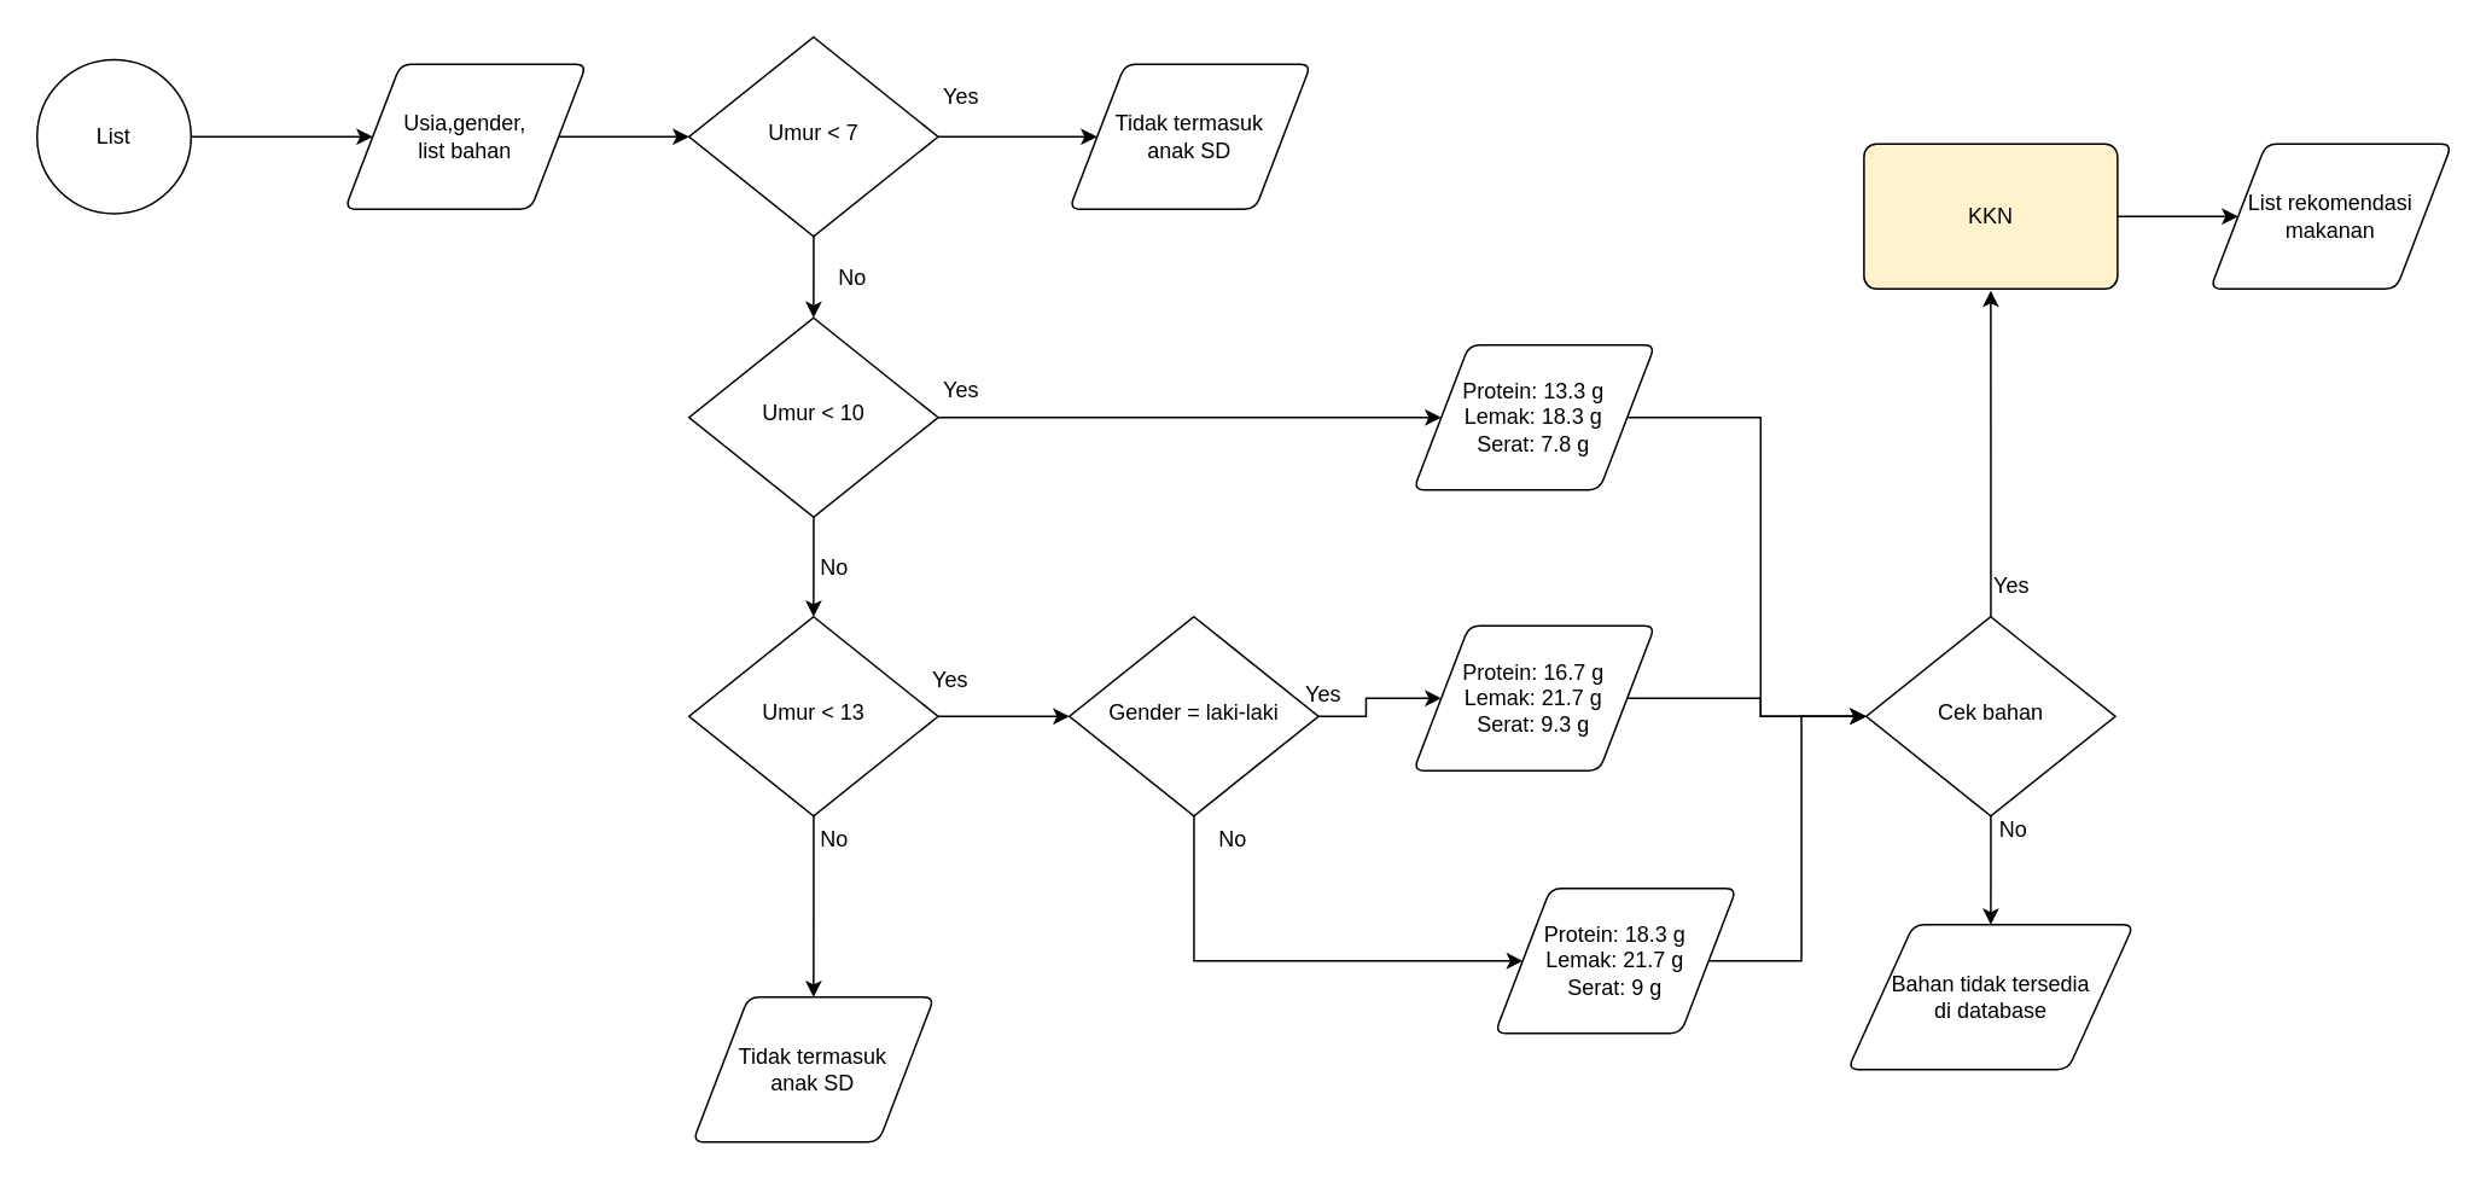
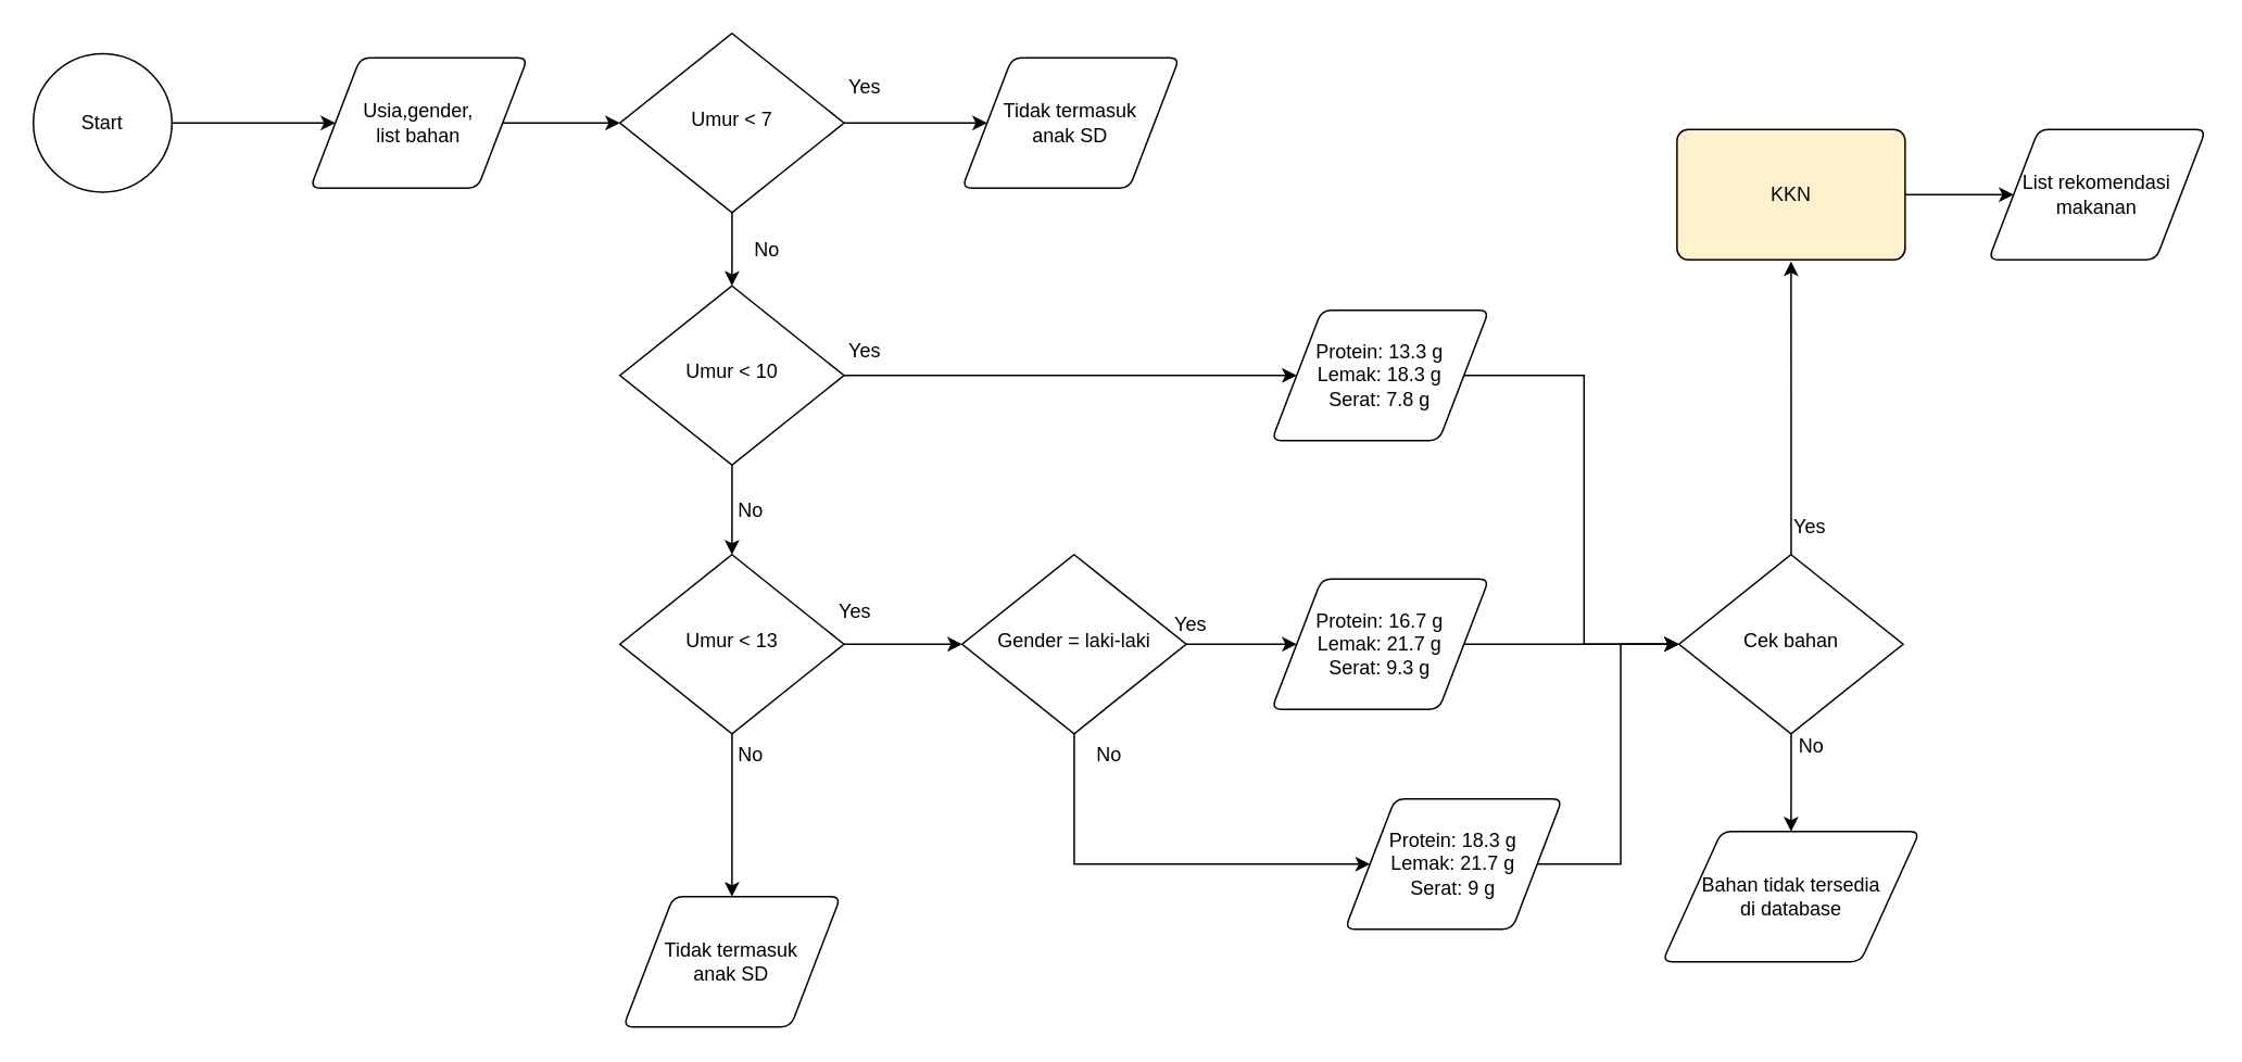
  <mxCell id="0" />
  <mxCell id="1" parent="0" />
  <mxCell id="2" style="edgeStyle=orthogonalEdgeStyle;rounded=0;orthogonalLoop=1;jettySize=auto;html=1;" edge="1" parent="1" source="4" target="9"><mxGeometry relative="1" as="geometry" /></mxCell>
  <mxCell id="3" style="edgeStyle=orthogonalEdgeStyle;rounded=0;orthogonalLoop=1;jettySize=auto;html=1;entryX=0.5;entryY=0;entryDx=0;entryDy=0;" edge="1" parent="1" source="4" target="12"><mxGeometry relative="1" as="geometry" /></mxCell>
  <mxCell id="4" value="Umur &amp;lt; 7" style="rhombus;whiteSpace=wrap;html=1;shadow=0;fontFamily=Helvetica;fontSize=12;align=center;strokeWidth=1;spacing=6;spacingTop=-4;" parent="1" vertex="1"><mxGeometry x="380" y="20" width="137.5" height="110" as="geometry" /></mxCell>
  <mxCell id="5" style="edgeStyle=orthogonalEdgeStyle;rounded=0;orthogonalLoop=1;jettySize=auto;html=1;entryX=0;entryY=0.5;entryDx=0;entryDy=0;" edge="1" parent="1" source="6" target="4"><mxGeometry relative="1" as="geometry" /></mxCell>
  <mxCell id="6" value="Usia,gender,&lt;div&gt;list bahan&lt;/div&gt;" style="shape=parallelogram;html=1;strokeWidth=1;perimeter=parallelogramPerimeter;whiteSpace=wrap;rounded=1;arcSize=12;size=0.23;" vertex="1" parent="1"><mxGeometry x="190" y="35" width="133.33" height="80" as="geometry" /></mxCell>
  <mxCell id="7" style="edgeStyle=orthogonalEdgeStyle;rounded=0;orthogonalLoop=1;jettySize=auto;html=1;entryX=0;entryY=0.5;entryDx=0;entryDy=0;" edge="1" parent="1" source="8" target="6"><mxGeometry relative="1" as="geometry" /></mxCell>
- <mxCell id="8" value="List" style="strokeWidth=1;html=1;shape=mxgraph.flowchart.start_2;whiteSpace=wrap;" vertex="1" parent="1"><mxGeometry x="20" y="32.5" width="85" height="85" as="geometry" /></mxCell>
+ <mxCell id="8" value="Start" style="strokeWidth=1;html=1;shape=mxgraph.flowchart.start_2;whiteSpace=wrap;" vertex="1" parent="1"><mxGeometry x="20" y="32.5" width="85" height="85" as="geometry" /></mxCell>
  <mxCell id="9" value="Tidak termasuk&lt;div&gt;anak SD&lt;/div&gt;" style="shape=parallelogram;html=1;strokeWidth=1;perimeter=parallelogramPerimeter;whiteSpace=wrap;rounded=1;arcSize=12;size=0.23;" vertex="1" parent="1"><mxGeometry x="590" y="35" width="133.33" height="80" as="geometry" /></mxCell>
  <mxCell id="10" style="edgeStyle=orthogonalEdgeStyle;rounded=0;orthogonalLoop=1;jettySize=auto;html=1;entryX=0.5;entryY=0;entryDx=0;entryDy=0;" edge="1" parent="1" source="12" target="15"><mxGeometry relative="1" as="geometry" /></mxCell>
  <mxCell id="11" style="edgeStyle=orthogonalEdgeStyle;rounded=0;orthogonalLoop=1;jettySize=auto;html=1;entryX=0;entryY=0.5;entryDx=0;entryDy=0;" edge="1" parent="1" source="12" target="23"><mxGeometry relative="1" as="geometry" /></mxCell>
  <mxCell id="12" value="Umur &amp;lt; 10" style="rhombus;whiteSpace=wrap;html=1;shadow=0;fontFamily=Helvetica;fontSize=12;align=center;strokeWidth=1;spacing=6;spacingTop=-4;" vertex="1" parent="1"><mxGeometry x="380" y="175" width="137.5" height="110" as="geometry" /></mxCell>
  <mxCell id="13" style="edgeStyle=orthogonalEdgeStyle;rounded=0;orthogonalLoop=1;jettySize=auto;html=1;entryX=0.5;entryY=0;entryDx=0;entryDy=0;" edge="1" parent="1" source="15" target="16"><mxGeometry relative="1" as="geometry" /></mxCell>
  <mxCell id="14" style="edgeStyle=orthogonalEdgeStyle;rounded=0;orthogonalLoop=1;jettySize=auto;html=1;entryX=0;entryY=0.5;entryDx=0;entryDy=0;" edge="1" parent="1" source="15" target="19"><mxGeometry relative="1" as="geometry" /></mxCell>
  <mxCell id="15" value="Umur &amp;lt; 13" style="rhombus;whiteSpace=wrap;html=1;shadow=0;fontFamily=Helvetica;fontSize=12;align=center;strokeWidth=1;spacing=6;spacingTop=-4;" vertex="1" parent="1"><mxGeometry x="380" y="340" width="137.5" height="110" as="geometry" /></mxCell>
  <mxCell id="16" value="Tidak termasuk&lt;div&gt;anak SD&lt;/div&gt;" style="shape=parallelogram;html=1;strokeWidth=1;perimeter=parallelogramPerimeter;whiteSpace=wrap;rounded=1;arcSize=12;size=0.23;" vertex="1" parent="1"><mxGeometry x="382.08" y="550" width="133.33" height="80" as="geometry" /></mxCell>
  <mxCell id="17" style="edgeStyle=orthogonalEdgeStyle;rounded=0;orthogonalLoop=1;jettySize=auto;html=1;entryX=0;entryY=0.5;entryDx=0;entryDy=0;" edge="1" parent="1" source="19" target="21"><mxGeometry relative="1" as="geometry" /></mxCell>
  <mxCell id="18" style="edgeStyle=orthogonalEdgeStyle;rounded=0;orthogonalLoop=1;jettySize=auto;html=1;entryX=0;entryY=0.5;entryDx=0;entryDy=0;" edge="1" parent="1" source="19" target="25"><mxGeometry relative="1" as="geometry"><Array as="points"><mxPoint x="659" y="530" /></Array></mxGeometry></mxCell>
  <mxCell id="19" value="Gender = laki-laki" style="rhombus;whiteSpace=wrap;html=1;shadow=0;fontFamily=Helvetica;fontSize=12;align=center;strokeWidth=1;spacing=6;spacingTop=-4;" vertex="1" parent="1"><mxGeometry x="590" y="340" width="137.5" height="110" as="geometry" /></mxCell>
  <mxCell id="20" style="edgeStyle=orthogonalEdgeStyle;rounded=0;orthogonalLoop=1;jettySize=auto;html=1;entryX=0;entryY=0.5;entryDx=0;entryDy=0;" edge="1" parent="1" source="21" target="28"><mxGeometry relative="1" as="geometry" /></mxCell>
- <mxCell id="21" value="Protein: 16.7 g&lt;div&gt;Lemak: 21.7 g&lt;/div&gt;&lt;div&gt;Serat: 9.3 g&lt;/div&gt;" style="shape=parallelogram;html=1;strokeWidth=1;perimeter=parallelogramPerimeter;whiteSpace=wrap;rounded=1;arcSize=12;size=0.23;" vertex="1" parent="1"><mxGeometry x="780" y="345" width="133.33" height="80" as="geometry" /></mxCell>
- <mxCell id="22" style="edgeStyle=orthogonalEdgeStyle;rounded=0;orthogonalLoop=1;jettySize=auto;html=1;entryX=0;entryY=0.5;entryDx=0;entryDy=0;endArrow=open;" edge="1" parent="1" source="23" target="28"><mxGeometry relative="1" as="geometry" /></mxCell>
+ <mxCell id="21" value="Protein: 16.7 g&lt;div&gt;Lemak: 21.7 g&lt;/div&gt;&lt;div&gt;Serat: 9.3 g&lt;/div&gt;" style="shape=parallelogram;html=1;strokeWidth=1;perimeter=parallelogramPerimeter;whiteSpace=wrap;rounded=1;arcSize=12;size=0.23;" vertex="1" parent="1"><mxGeometry x="780" y="355" width="133.33" height="80" as="geometry" /></mxCell>
+ <mxCell id="22" style="edgeStyle=orthogonalEdgeStyle;rounded=0;orthogonalLoop=1;jettySize=auto;html=1;entryX=0;entryY=0.5;entryDx=0;entryDy=0;" edge="1" parent="1" source="23" target="28"><mxGeometry relative="1" as="geometry" /></mxCell>
  <mxCell id="23" value="Protein: 13.3 g&lt;div&gt;Lemak: 18.3 g&lt;/div&gt;&lt;div&gt;Serat: 7.8 g&lt;/div&gt;" style="shape=parallelogram;html=1;strokeWidth=1;perimeter=parallelogramPerimeter;whiteSpace=wrap;rounded=1;arcSize=12;size=0.23;" vertex="1" parent="1"><mxGeometry x="780" y="190" width="133.33" height="80" as="geometry" /></mxCell>
  <mxCell id="24" style="edgeStyle=orthogonalEdgeStyle;rounded=0;orthogonalLoop=1;jettySize=auto;html=1;entryX=0;entryY=0.5;entryDx=0;entryDy=0;" edge="1" parent="1" source="25" target="28"><mxGeometry relative="1" as="geometry" /></mxCell>
  <mxCell id="25" value="Protein: 18.3 g&lt;div&gt;Lemak: 21.7 g&lt;/div&gt;&lt;div&gt;Serat: 9 g&lt;/div&gt;" style="shape=parallelogram;html=1;strokeWidth=1;perimeter=parallelogramPerimeter;whiteSpace=wrap;rounded=1;arcSize=12;size=0.23;" vertex="1" parent="1"><mxGeometry x="825" y="490" width="133.33" height="80" as="geometry" /></mxCell>
  <mxCell id="26" style="edgeStyle=orthogonalEdgeStyle;rounded=0;orthogonalLoop=1;jettySize=auto;html=1;" edge="1" parent="1" source="28"><mxGeometry relative="1" as="geometry"><mxPoint x="1098.75" y="160" as="targetPoint" /></mxGeometry></mxCell>
  <mxCell id="27" style="edgeStyle=orthogonalEdgeStyle;rounded=0;orthogonalLoop=1;jettySize=auto;html=1;entryX=0.5;entryY=0;entryDx=0;entryDy=0;" edge="1" parent="1" source="28" target="38"><mxGeometry relative="1" as="geometry" /></mxCell>
  <mxCell id="28" value="Cek bahan" style="rhombus;whiteSpace=wrap;html=1;shadow=0;fontFamily=Helvetica;fontSize=12;align=center;strokeWidth=1;spacing=6;spacingTop=-4;" vertex="1" parent="1"><mxGeometry x="1030" y="340" width="137.5" height="110" as="geometry" /></mxCell>
  <mxCell id="29" style="edgeStyle=orthogonalEdgeStyle;rounded=0;orthogonalLoop=1;jettySize=auto;html=1;entryX=0;entryY=0.5;entryDx=0;entryDy=0;" edge="1" parent="1" source="30" target="31"><mxGeometry relative="1" as="geometry" /></mxCell>
  <mxCell id="30" value="KKN" style="rounded=1;whiteSpace=wrap;html=1;absoluteArcSize=1;arcSize=14;strokeWidth=1;fillColor=#fff2cc;" vertex="1" parent="1"><mxGeometry x="1028.75" y="79" width="140" height="80" as="geometry" /></mxCell>
  <mxCell id="31" value="List rekomendasi&lt;div&gt;makanan&lt;/div&gt;" style="shape=parallelogram;html=1;strokeWidth=1;perimeter=parallelogramPerimeter;whiteSpace=wrap;rounded=1;arcSize=12;size=0.23;" vertex="1" parent="1"><mxGeometry x="1220" y="79" width="133.33" height="80" as="geometry" /></mxCell>
  <mxCell id="32" value="Yes" style="text;html=1;align=center;verticalAlign=middle;resizable=0;points=[];autosize=1;" vertex="1" parent="1"><mxGeometry x="510" y="200" width="40" height="30" as="geometry" /></mxCell>
  <mxCell id="33" value="No" style="text;html=1;align=center;verticalAlign=middle;resizable=0;points=[];autosize=1;" vertex="1" parent="1"><mxGeometry x="450" y="138" width="40" height="30" as="geometry" /></mxCell>
  <mxCell id="34" value="Yes" style="text;html=1;align=center;verticalAlign=middle;resizable=0;points=[];autosize=1;" vertex="1" parent="1"><mxGeometry x="510" y="38" width="40" height="30" as="geometry" /></mxCell>
  <mxCell id="35" value="No" style="text;html=1;align=center;verticalAlign=middle;resizable=0;points=[];autosize=1;" vertex="1" parent="1"><mxGeometry x="440" y="298" width="40" height="30" as="geometry" /></mxCell>
  <mxCell id="36" value="No" style="text;html=1;align=center;verticalAlign=middle;resizable=0;points=[];autosize=1;" vertex="1" parent="1"><mxGeometry x="440" y="448" width="40" height="30" as="geometry" /></mxCell>
  <mxCell id="37" value="Yes" style="text;html=1;align=center;verticalAlign=middle;resizable=0;points=[];autosize=1;" vertex="1" parent="1"><mxGeometry x="504" y="360" width="40" height="30" as="geometry" /></mxCell>
  <mxCell id="38" value="Bahan tidak tersedia&lt;div&gt;di database&lt;/div&gt;" style="shape=parallelogram;html=1;strokeWidth=1;perimeter=parallelogramPerimeter;whiteSpace=wrap;rounded=1;arcSize=12;size=0.23;" vertex="1" parent="1"><mxGeometry x="1019.79" y="510" width="157.91" height="80" as="geometry" /></mxCell>
  <mxCell id="39" value="Yes" style="text;html=1;align=center;verticalAlign=middle;resizable=0;points=[];autosize=1;" vertex="1" parent="1"><mxGeometry x="1090" y="308" width="40" height="30" as="geometry" /></mxCell>
  <mxCell id="40" value="No" style="text;html=1;align=center;verticalAlign=middle;resizable=0;points=[];autosize=1;" vertex="1" parent="1"><mxGeometry x="1091" y="443" width="40" height="30" as="geometry" /></mxCell>
  <mxCell id="41" value="Yes" style="text;html=1;align=center;verticalAlign=middle;resizable=0;points=[];autosize=1;" vertex="1" parent="1"><mxGeometry x="710" y="368" width="40" height="30" as="geometry" /></mxCell>
  <mxCell id="42" value="No" style="text;html=1;align=center;verticalAlign=middle;resizable=0;points=[];autosize=1;" vertex="1" parent="1"><mxGeometry x="660" y="448" width="40" height="30" as="geometry" /></mxCell>
